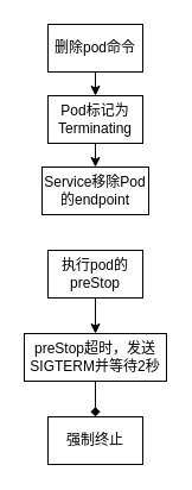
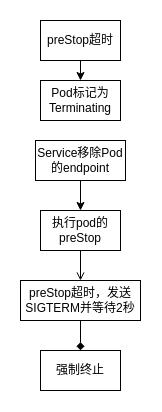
  <mxCell id="0" />
  <mxCell id="1" parent="0" />
  <mxCell id="2" style="edgeStyle=orthogonalEdgeStyle;rounded=0;orthogonalLoop=1;jettySize=auto;html=1;exitX=0.5;exitY=1;exitDx=0;exitDy=0;entryX=0.5;entryY=0;entryDx=0;entryDy=0;" edge="1" parent="1" source="3" target="5"><mxGeometry relative="1" as="geometry" /></mxCell>
- <mxCell id="3" value="删除pod命令" style="rounded=0;whiteSpace=wrap;html=1;" vertex="1" parent="1"><mxGeometry x="40" y="20" width="80" height="40" as="geometry" /></mxCell>
- <mxCell id="4" style="edgeStyle=orthogonalEdgeStyle;rounded=0;orthogonalLoop=1;jettySize=auto;html=1;exitX=0.5;exitY=1;exitDx=0;exitDy=0;entryX=0.5;entryY=0;entryDx=0;entryDy=0;" edge="1" parent="1" source="5" target="7"><mxGeometry relative="1" as="geometry" /></mxCell>
+ <mxCell id="3" value="preStop超时" style="rounded=0;whiteSpace=wrap;html=1;" vertex="1" parent="1"><mxGeometry x="40" y="20" width="80" height="40" as="geometry" /></mxCell>
  <mxCell id="5" value="Pod标记为&lt;br&gt;Terminating" style="rounded=0;whiteSpace=wrap;html=1;" vertex="1" parent="1"><mxGeometry x="40" y="80" width="80" height="40" as="geometry" /></mxCell>
+ <mxCell id="6" style="edgeStyle=orthogonalEdgeStyle;rounded=0;orthogonalLoop=1;jettySize=auto;html=1;exitX=0.5;exitY=1;exitDx=0;exitDy=0;entryX=0.5;entryY=0;entryDx=0;entryDy=0;" edge="1" parent="1" source="7" target="9"><mxGeometry relative="1" as="geometry" /></mxCell>
  <mxCell id="7" value="Service移除Pod的endpoint" style="rounded=0;whiteSpace=wrap;html=1;" vertex="1" parent="1"><mxGeometry x="35" y="140" width="90" height="40" as="geometry" /></mxCell>
- <mxCell id="8" style="edgeStyle=orthogonalEdgeStyle;rounded=0;orthogonalLoop=1;jettySize=auto;html=1;exitX=0.5;exitY=1;exitDx=0;exitDy=0;entryX=0.5;entryY=0;entryDx=0;entryDy=0;" edge="1" parent="1" source="9" target="11"><mxGeometry relative="1" as="geometry" /></mxCell>
+ <mxCell id="8" style="edgeStyle=orthogonalEdgeStyle;rounded=0;orthogonalLoop=1;jettySize=auto;html=1;exitX=0.5;exitY=1;exitDx=0;exitDy=0;entryX=0.5;entryY=0;entryDx=0;entryDy=0;endArrow=open;" edge="1" parent="1" source="9" target="11"><mxGeometry relative="1" as="geometry" /></mxCell>
  <mxCell id="9" value="执行pod的preStop" style="rounded=0;whiteSpace=wrap;html=1;" vertex="1" parent="1"><mxGeometry x="40" y="210" width="80" height="40" as="geometry" /></mxCell>
  <mxCell id="10" style="edgeStyle=orthogonalEdgeStyle;rounded=0;orthogonalLoop=1;jettySize=auto;html=1;exitX=0.5;exitY=1;exitDx=0;exitDy=0;endArrow=diamond;" edge="1" parent="1" source="11" target="12"><mxGeometry relative="1" as="geometry" /></mxCell>
  <mxCell id="11" value="preStop超时，发送SIGTERM并等待2秒" style="rounded=0;whiteSpace=wrap;html=1;" vertex="1" parent="1"><mxGeometry x="20" y="280" width="120" height="40" as="geometry" /></mxCell>
  <mxCell id="12" value="强制终止" style="rounded=0;whiteSpace=wrap;html=1;" vertex="1" parent="1"><mxGeometry x="40" y="350" width="80" height="40" as="geometry" /></mxCell>
